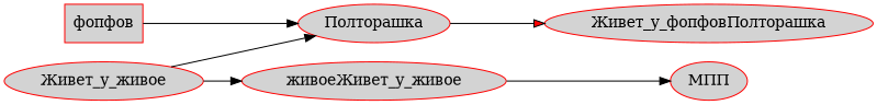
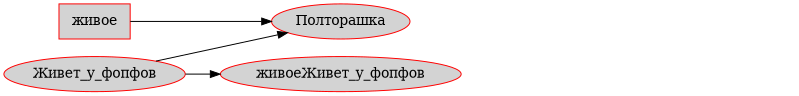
  digraph {
    rankdir=LR
    node [color=red fillcolor=lightgrey fontsize=14 style=filled]
-   "живое" [shape=rectangle label="фопфов"]
+   "живое" [shape=rectangle]
    "Полторашка"
-   "Живет_у_фопфов" [label="Живет_у_живое"]
-   "живоеЖивет_у_фопфов" [label="живоеЖивет_у_живое"]
-   "МПП"
-   "Живет_у_фопфовПолторашка"
+   "Живет_у_фопфов"
+   "живоеЖивет_у_фопфов"
    "живое" -> "Полторашка"
-   "Полторашка" -> "Живет_у_фопфовПолторашка" [fillcolor=red]
    "Живет_у_фопфов" -> "Полторашка"
    "Живет_у_фопфов" -> "живоеЖивет_у_фопфов"
-   "живоеЖивет_у_фопфов" -> "МПП"
  }
